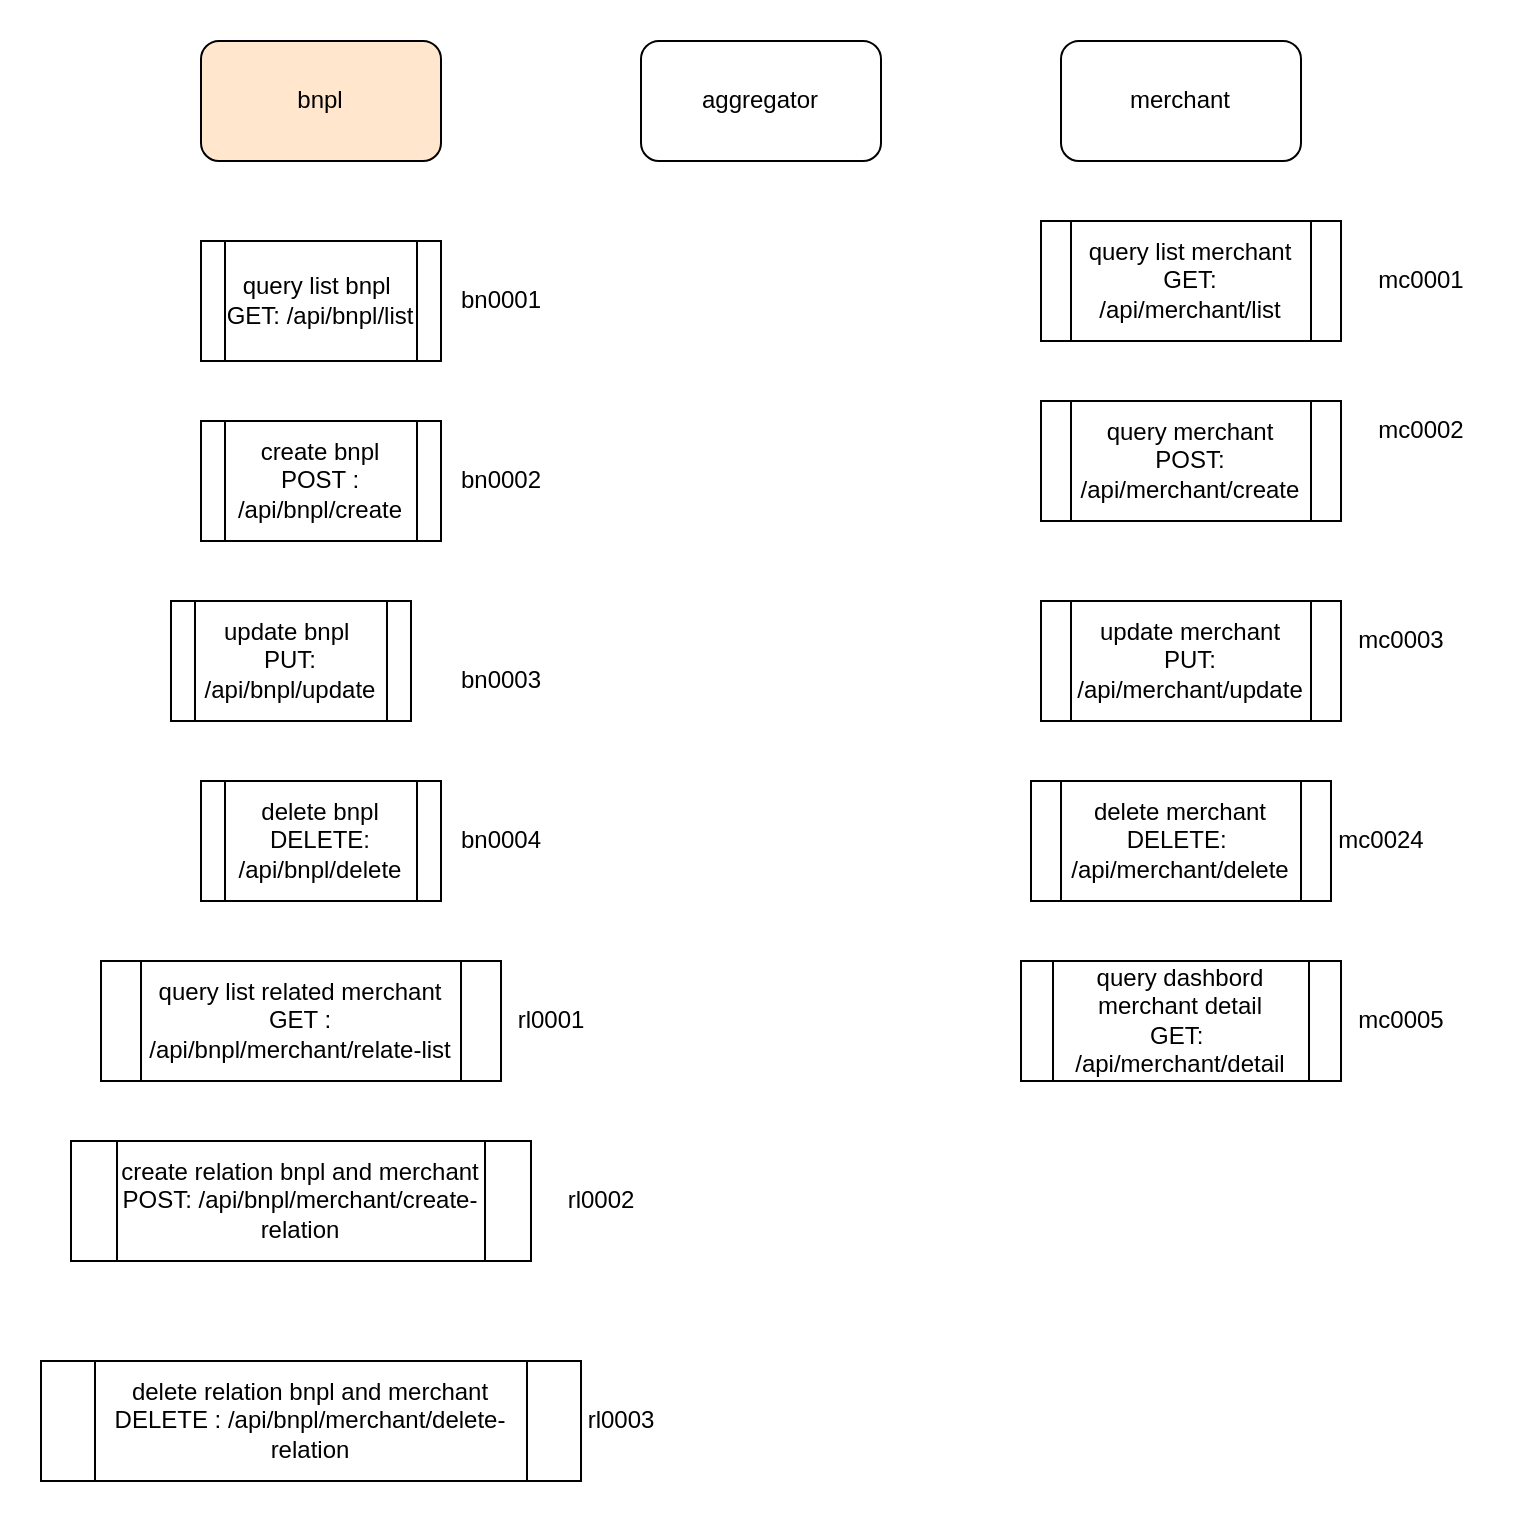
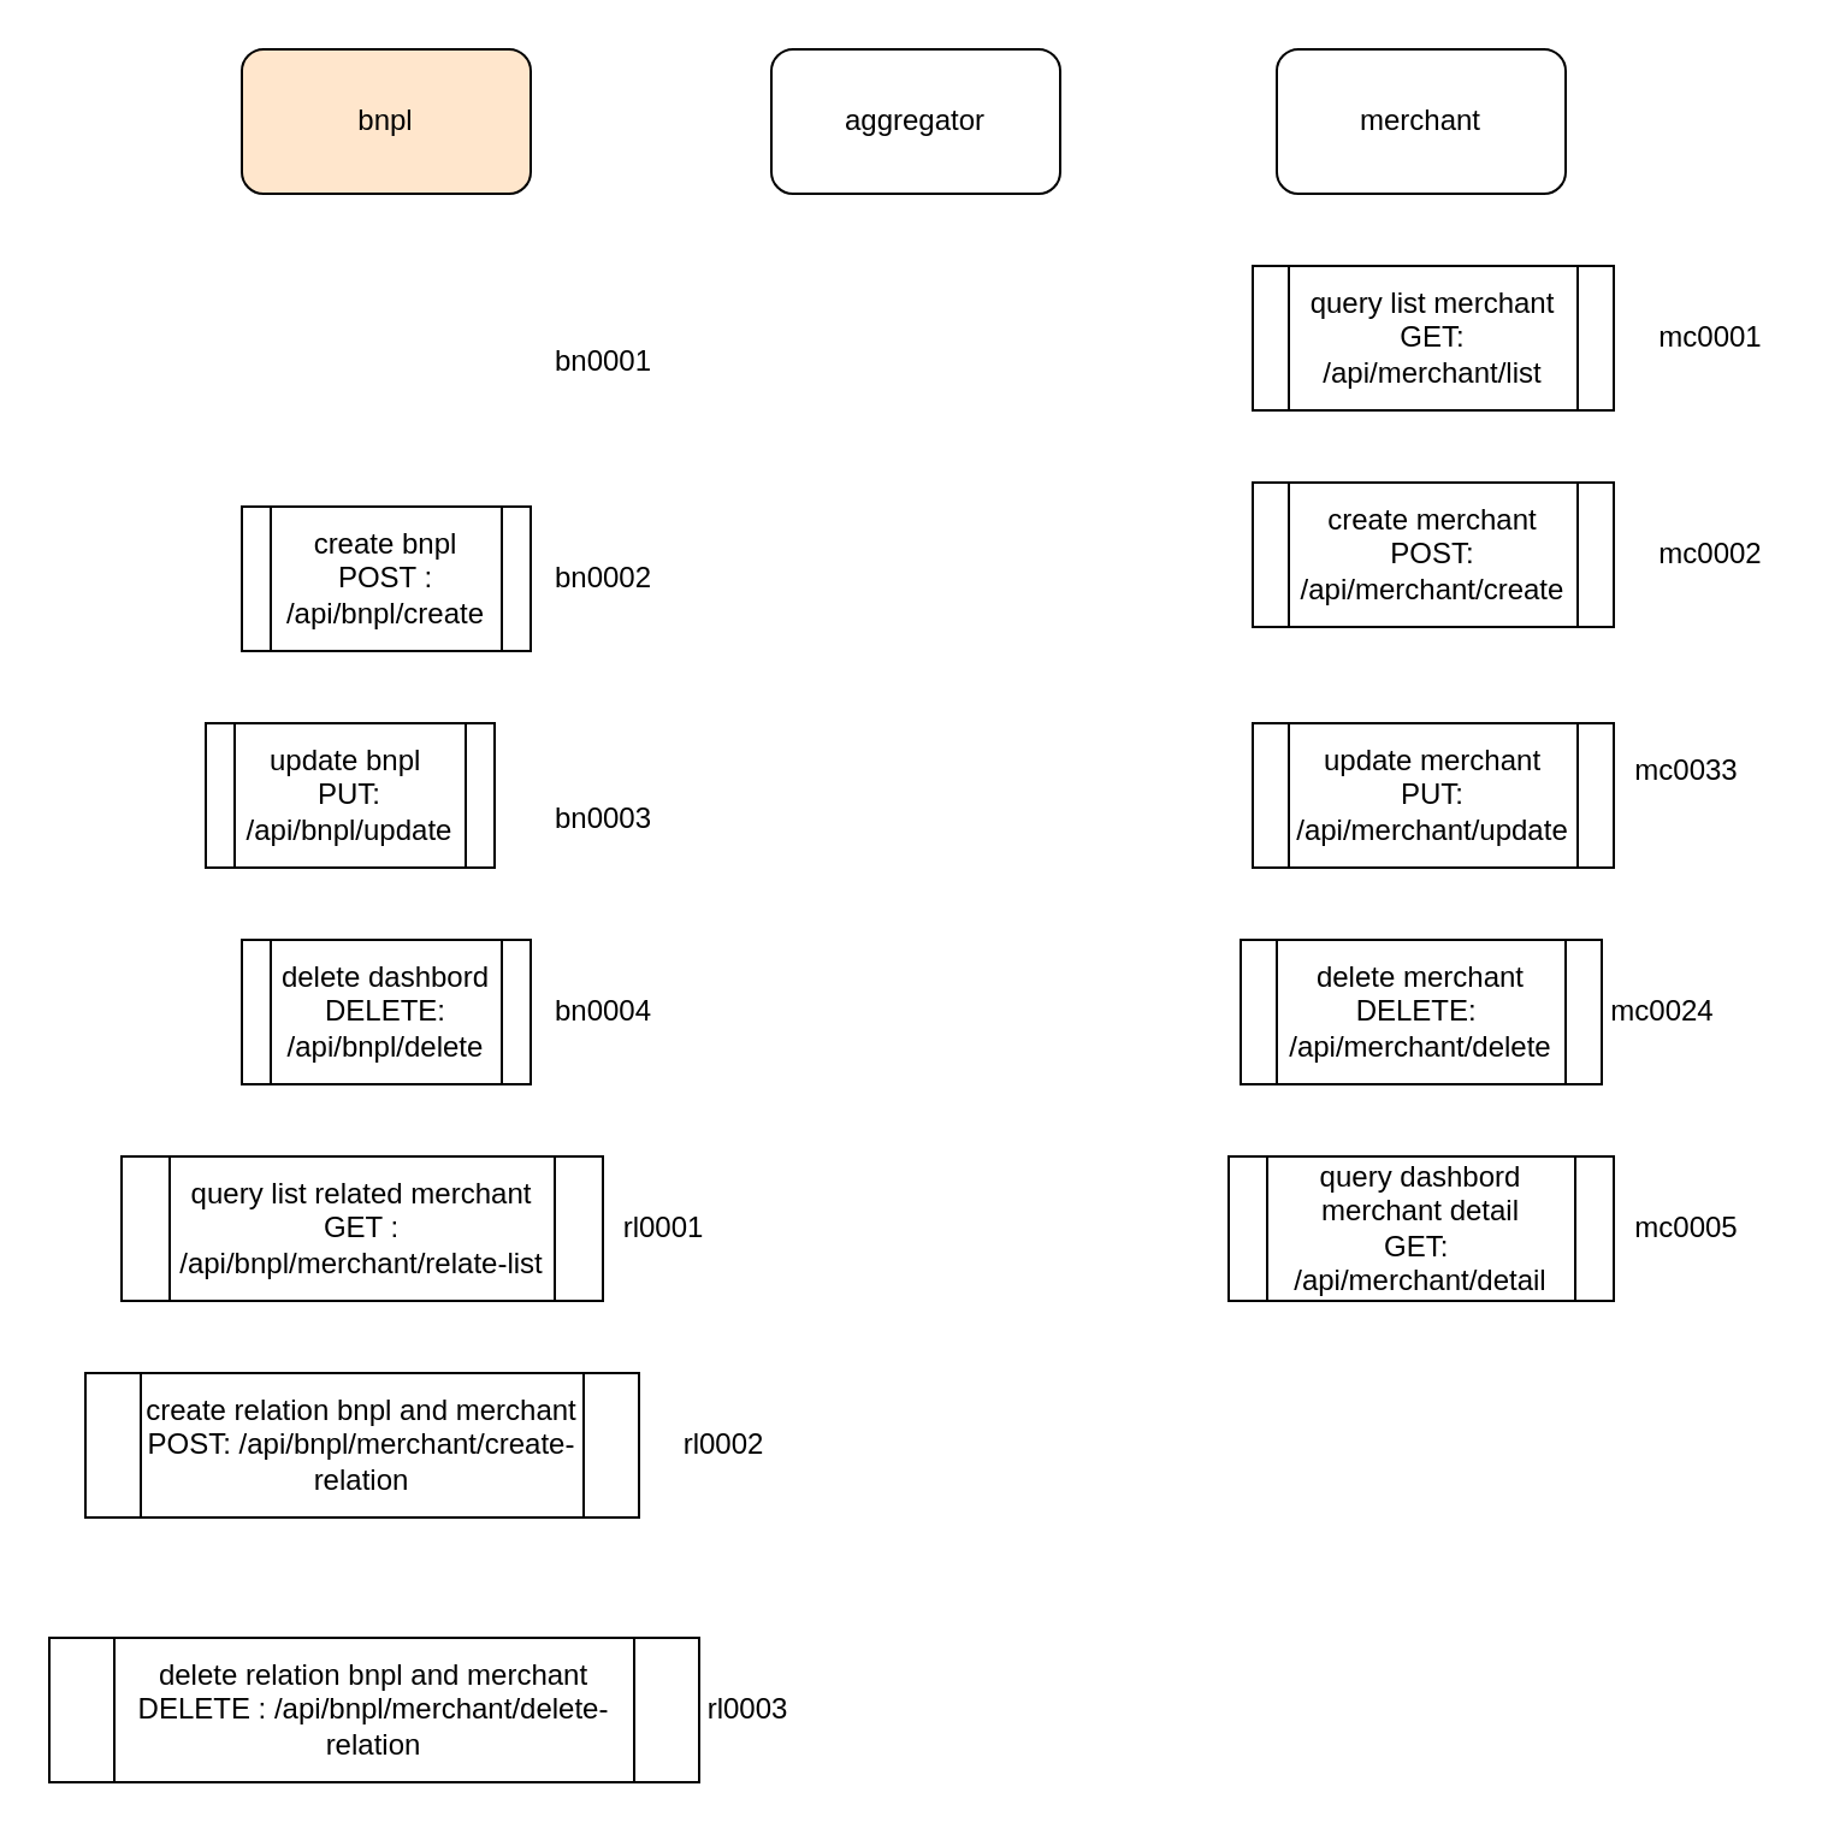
  <mxCell id="0" />
  <mxCell id="1" parent="0" />
  <mxCell id="2" value="bnpl" style="rounded=1;whiteSpace=wrap;html=1;fillColor=#ffe6cc;" vertex="1" parent="1"><mxGeometry x="100" y="20" width="120" height="60" as="geometry" /></mxCell>
  <mxCell id="3" value="aggregator" style="rounded=1;whiteSpace=wrap;html=1;" vertex="1" parent="1"><mxGeometry x="320" y="20" width="120" height="60" as="geometry" /></mxCell>
  <mxCell id="4" value="merchant" style="rounded=1;whiteSpace=wrap;html=1;" vertex="1" parent="1"><mxGeometry x="530" y="20" width="120" height="60" as="geometry" /></mxCell>
- <mxCell id="5" value="query list bnpl&amp;nbsp;&lt;br&gt;GET: /api/bnpl/list" style="shape=process;whiteSpace=wrap;html=1;backgroundOutline=1;" vertex="1" parent="1"><mxGeometry x="100" y="120" width="120" height="60" as="geometry" /></mxCell>
  <mxCell id="6" value="create bnpl&lt;br&gt;POST : /api/bnpl/create" style="shape=process;whiteSpace=wrap;html=1;backgroundOutline=1;" vertex="1" parent="1"><mxGeometry x="100" y="210" width="120" height="60" as="geometry" /></mxCell>
  <mxCell id="7" value="update bnpl&amp;nbsp;&lt;br&gt;PUT:&lt;br&gt;/api/bnpl/update" style="shape=process;whiteSpace=wrap;html=1;backgroundOutline=1;" vertex="1" parent="1"><mxGeometry x="85" y="300" width="120" height="60" as="geometry" /></mxCell>
- <mxCell id="8" value="delete bnpl&lt;br&gt;DELETE:&lt;br&gt;/api/bnpl/delete" style="shape=process;whiteSpace=wrap;html=1;backgroundOutline=1;" vertex="1" parent="1"><mxGeometry x="100" y="390" width="120" height="60" as="geometry" /></mxCell>
+ <mxCell id="8" value="delete dashbord&lt;br&gt;DELETE:&lt;br&gt;/api/bnpl/delete" style="shape=process;whiteSpace=wrap;html=1;backgroundOutline=1;" vertex="1" parent="1"><mxGeometry x="100" y="390" width="120" height="60" as="geometry" /></mxCell>
  <mxCell id="9" value="query list related merchant&lt;br&gt;GET : /api/bnpl/merchant/relate-list" style="shape=process;whiteSpace=wrap;html=1;backgroundOutline=1;" vertex="1" parent="1"><mxGeometry x="50" y="480" width="200" height="60" as="geometry" /></mxCell>
  <mxCell id="10" value="create relation bnpl and merchant&lt;br&gt;POST: /api/bnpl/merchant/create-relation" style="shape=process;whiteSpace=wrap;html=1;backgroundOutline=1;" vertex="1" parent="1"><mxGeometry x="35" y="570" width="230" height="60" as="geometry" /></mxCell>
  <mxCell id="11" value="delete relation bnpl and merchant&lt;br&gt;DELETE : /api/bnpl/merchant/delete-relation" style="shape=process;whiteSpace=wrap;html=1;backgroundOutline=1;" vertex="1" parent="1"><mxGeometry x="20" y="680" width="270" height="60" as="geometry" /></mxCell>
  <mxCell id="12" value="query list merchant&lt;br&gt;GET: /api/merchant/list" style="shape=process;whiteSpace=wrap;html=1;backgroundOutline=1;" vertex="1" parent="1"><mxGeometry x="520" y="110" width="150" height="60" as="geometry" /></mxCell>
- <mxCell id="13" value="query merchant&lt;br&gt;POST: /api/merchant/create" style="shape=process;whiteSpace=wrap;html=1;backgroundOutline=1;" vertex="1" parent="1"><mxGeometry x="520" y="200" width="150" height="60" as="geometry" /></mxCell>
+ <mxCell id="13" value="create merchant&lt;br&gt;POST: /api/merchant/create" style="shape=process;whiteSpace=wrap;html=1;backgroundOutline=1;" vertex="1" parent="1"><mxGeometry x="520" y="200" width="150" height="60" as="geometry" /></mxCell>
  <mxCell id="14" value="update merchant&lt;br&gt;PUT: /api/merchant/update" style="shape=process;whiteSpace=wrap;html=1;backgroundOutline=1;" vertex="1" parent="1"><mxGeometry x="520" y="300" width="150" height="60" as="geometry" /></mxCell>
  <mxCell id="15" value="delete merchant&lt;br&gt;DELETE:&amp;nbsp;&lt;br&gt;/api/merchant/delete" style="shape=process;whiteSpace=wrap;html=1;backgroundOutline=1;" vertex="1" parent="1"><mxGeometry x="515" y="390" width="150" height="60" as="geometry" /></mxCell>
  <mxCell id="16" value="query dashbord merchant detail&lt;br&gt;GET:&amp;nbsp;&lt;br&gt;/api/merchant/detail" style="shape=process;whiteSpace=wrap;html=1;backgroundOutline=1;" vertex="1" parent="1"><mxGeometry x="510" y="480" width="160" height="60" as="geometry" /></mxCell>
  <mxCell id="17" value="bn0001" style="text;html=1;align=center;verticalAlign=middle;resizable=0;points=[];autosize=1;strokeColor=none;fillColor=none;" vertex="1" parent="1"><mxGeometry x="220" y="140" width="60" height="20" as="geometry" /></mxCell>
  <mxCell id="18" value="bn0002" style="text;html=1;align=center;verticalAlign=middle;resizable=0;points=[];autosize=1;strokeColor=none;fillColor=none;" vertex="1" parent="1"><mxGeometry x="220" y="230" width="60" height="20" as="geometry" /></mxCell>
  <mxCell id="19" value="mc0001" style="text;html=1;align=center;verticalAlign=middle;resizable=0;points=[];autosize=1;strokeColor=none;fillColor=none;" vertex="1" parent="1"><mxGeometry x="680" y="130" width="60" height="20" as="geometry" /></mxCell>
- <mxCell id="20" value="mc0002" style="text;html=1;align=center;verticalAlign=middle;resizable=0;points=[];autosize=1;strokeColor=none;fillColor=none;" vertex="1" parent="1"><mxGeometry x="680" y="205" width="60" height="20" as="geometry" /></mxCell>
+ <mxCell id="20" value="mc0002" style="text;html=1;align=center;verticalAlign=middle;resizable=0;points=[];autosize=1;strokeColor=none;fillColor=none;" vertex="1" parent="1"><mxGeometry x="680" y="220" width="60" height="20" as="geometry" /></mxCell>
  <mxCell id="21" value="rl0001" style="text;html=1;align=center;verticalAlign=middle;resizable=0;points=[];autosize=1;strokeColor=none;fillColor=none;" vertex="1" parent="1"><mxGeometry x="250" y="500" width="50" height="20" as="geometry" /></mxCell>
- <mxCell id="22" value="mc0003" style="text;html=1;align=center;verticalAlign=middle;resizable=0;points=[];autosize=1;strokeColor=none;fillColor=none;" vertex="1" parent="1"><mxGeometry x="670" y="310" width="60" height="20" as="geometry" /></mxCell>
+ <mxCell id="22" value="mc0033" style="text;html=1;align=center;verticalAlign=middle;resizable=0;points=[];autosize=1;strokeColor=none;fillColor=none;" vertex="1" parent="1"><mxGeometry x="670" y="310" width="60" height="20" as="geometry" /></mxCell>
  <mxCell id="23" value="mc0024" style="text;html=1;align=center;verticalAlign=middle;resizable=0;points=[];autosize=1;strokeColor=none;fillColor=none;" vertex="1" parent="1"><mxGeometry x="660" y="410" width="60" height="20" as="geometry" /></mxCell>
  <mxCell id="24" value="mc0005" style="text;html=1;align=center;verticalAlign=middle;resizable=0;points=[];autosize=1;strokeColor=none;fillColor=none;" vertex="1" parent="1"><mxGeometry x="670" y="500" width="60" height="20" as="geometry" /></mxCell>
  <mxCell id="25" value="bn0003" style="text;html=1;align=center;verticalAlign=middle;resizable=0;points=[];autosize=1;strokeColor=none;fillColor=none;" vertex="1" parent="1"><mxGeometry x="220" y="330" width="60" height="20" as="geometry" /></mxCell>
  <mxCell id="26" value="bn0004" style="text;html=1;align=center;verticalAlign=middle;resizable=0;points=[];autosize=1;strokeColor=none;fillColor=none;" vertex="1" parent="1"><mxGeometry x="220" y="410" width="60" height="20" as="geometry" /></mxCell>
  <mxCell id="27" value="rl0002" style="text;html=1;align=center;verticalAlign=middle;resizable=0;points=[];autosize=1;strokeColor=none;fillColor=none;" vertex="1" parent="1"><mxGeometry x="275" y="590" width="50" height="20" as="geometry" /></mxCell>
  <mxCell id="28" value="rl0003" style="text;html=1;align=center;verticalAlign=middle;resizable=0;points=[];autosize=1;strokeColor=none;fillColor=none;" vertex="1" parent="1"><mxGeometry x="285" y="700" width="50" height="20" as="geometry" /></mxCell>
